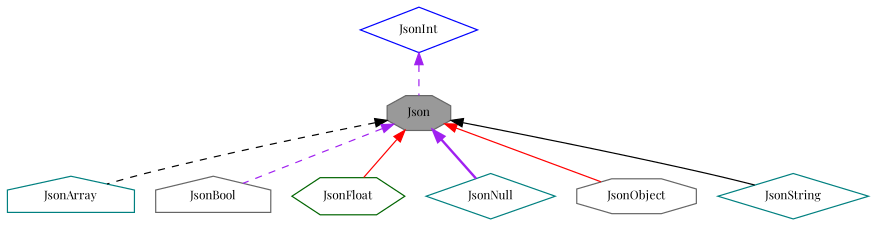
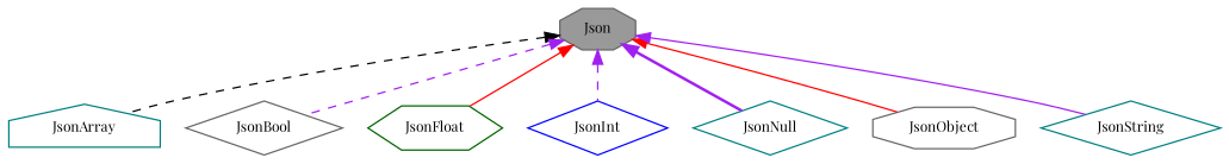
  digraph {
    fontname="Playfair Display"
    node [color=gray40 fillcolor=white fontname="Playfair Display" fontsize=10 shape=diamond style=filled]
    edge [color=purple dir=back fontname="Playfair Display" fontsize=10 labelfontname=Helvetica labelfontsize=10 style=dashed]
    n1 [fillcolor=grey60 fontcolor=black height=0.2 label=Json shape=octagon width=0.4]
    n2 [color=teal height=0.2 label=JsonArray shape=house width=0.4]
-   n3 [height=0.2 label=JsonBool shape=house width=0.4]
+   n3 [height=0.2 label=JsonBool width=0.4]
    n4 [color=darkgreen height=0.2 label=JsonFloat shape=hexagon width=0.4]
    n5 [color=blue height=0.2 label=JsonInt width=0.4]
    n6 [color=teal height=0.2 label=JsonNull width=0.4]
    n7 [height=0.2 label=JsonObject shape=octagon width=0.4]
    n8 [color=teal height=0.2 label=JsonString width=0.4]
    n1 -> n2 [color=black]
    n1 -> n3
    n1 -> n4 [color=red style=solid]
-   n5 -> n1
+   n1 -> n5
    n1 -> n6 [style=bold]
    n1 -> n7 [color=red style=solid]
-   n1 -> n8 [color=black style=solid]
+   n1 -> n8 [style=solid]
  }
